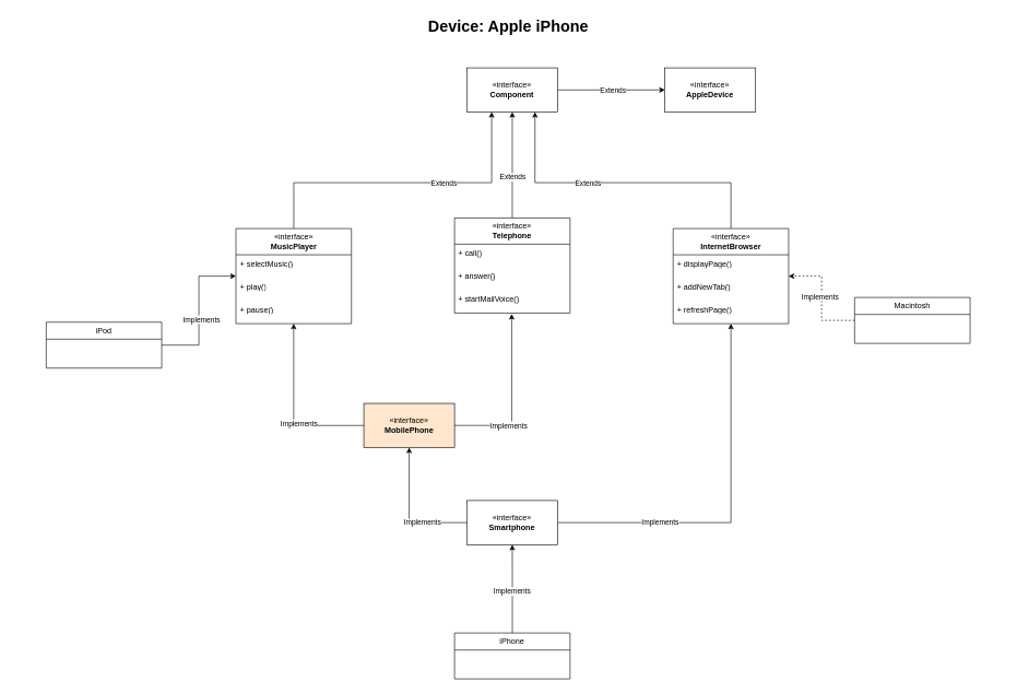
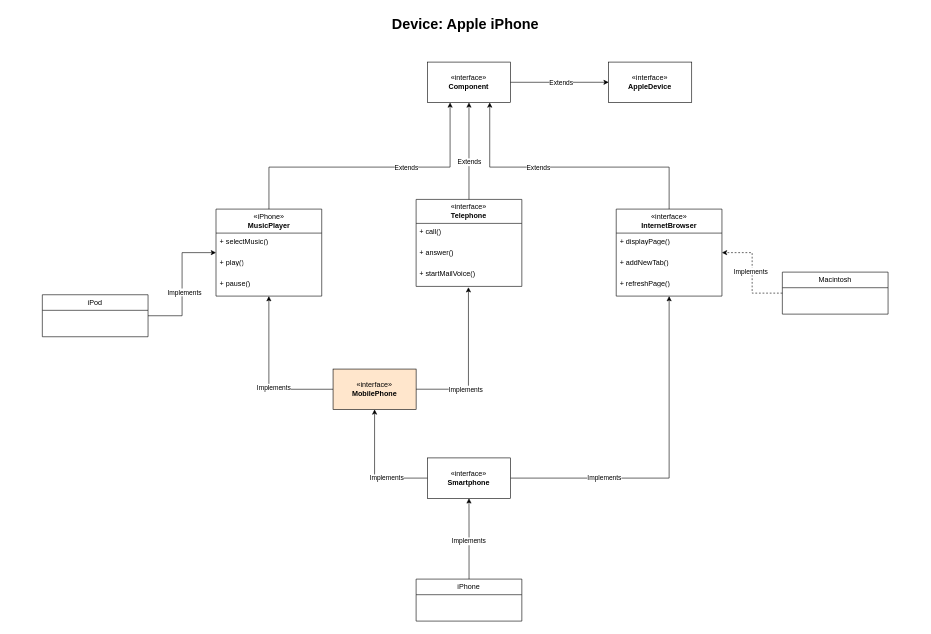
  <mxCell id="0" style=";html=1;" />
  <mxCell id="1" style=";html=1;" parent="0" />
  <mxCell id="2" value="Device: Apple iPhone" style="text;strokeColor=none;fillColor=none;html=1;fontSize=24;fontStyle=1;verticalAlign=middle;align=center;" parent="1" vertex="1"><mxGeometry x="20" y="20" width="1510" height="40" as="geometry" /></mxCell>
  <mxCell id="3" value="" style="group" vertex="1" connectable="0" parent="1"><mxGeometry x="70" y="103" width="1410" height="932" as="geometry" /></mxCell>
- <mxCell id="4" value="«interface»&lt;br style=&quot;border-color: var(--border-color);&quot;&gt;&lt;b style=&quot;border-color: var(--border-color);&quot;&gt;MusicPlayer&lt;/b&gt;" style="swimlane;fontStyle=0;childLayout=stackLayout;horizontal=1;startSize=40;fillColor=none;horizontalStack=0;resizeParent=1;resizeParentMax=0;resizeLast=0;collapsible=1;marginBottom=0;whiteSpace=wrap;html=1;" vertex="1" parent="3"><mxGeometry x="289.554" y="245.121" width="176.25" height="145.052" as="geometry" /></mxCell>
+ <mxCell id="4" value="«iPhone»&lt;br style=&quot;border-color: var(--border-color);&quot;&gt;&lt;b style=&quot;border-color: var(--border-color);&quot;&gt;MusicPlayer&lt;/b&gt;" style="swimlane;fontStyle=0;childLayout=stackLayout;horizontal=1;startSize=40;fillColor=none;horizontalStack=0;resizeParent=1;resizeParentMax=0;resizeLast=0;collapsible=1;marginBottom=0;whiteSpace=wrap;html=1;" vertex="1" parent="3"><mxGeometry x="289.554" y="245.121" width="176.25" height="145.052" as="geometry" /></mxCell>
  <mxCell id="5" value="+ selectMusic()" style="text;strokeColor=none;fillColor=none;align=left;verticalAlign=top;spacingLeft=4;spacingRight=4;overflow=hidden;rotatable=0;points=[[0,0.5],[1,0.5]];portConstraint=eastwest;whiteSpace=wrap;html=1;" vertex="1" parent="4"><mxGeometry y="40" width="176.25" height="35.017" as="geometry" /></mxCell>
  <mxCell id="6" value="+ play()" style="text;strokeColor=none;fillColor=none;align=left;verticalAlign=top;spacingLeft=4;spacingRight=4;overflow=hidden;rotatable=0;points=[[0,0.5],[1,0.5]];portConstraint=eastwest;whiteSpace=wrap;html=1;" vertex="1" parent="4"><mxGeometry y="75.017" width="176.25" height="35.017" as="geometry" /></mxCell>
  <mxCell id="7" value="+ pause()" style="text;strokeColor=none;fillColor=none;align=left;verticalAlign=top;spacingLeft=4;spacingRight=4;overflow=hidden;rotatable=0;points=[[0,0.5],[1,0.5]];portConstraint=eastwest;whiteSpace=wrap;html=1;" vertex="1" parent="4"><mxGeometry y="110.035" width="176.25" height="35.017" as="geometry" /></mxCell>
  <mxCell id="8" value="«interface»&lt;br style=&quot;border-color: var(--border-color);&quot;&gt;&lt;b style=&quot;border-color: var(--border-color);&quot;&gt;Component&lt;/b&gt;" style="html=1;whiteSpace=wrap;" vertex="1" parent="3"><mxGeometry x="642.054" width="138.482" height="67.341" as="geometry" /></mxCell>
  <mxCell id="9" style="edgeStyle=orthogonalEdgeStyle;rounded=0;orthogonalLoop=1;jettySize=auto;html=1;" edge="1" parent="3" source="4" target="8"><mxGeometry relative="1" as="geometry"><Array as="points"><mxPoint x="377.679" y="175.087" /><mxPoint x="679.821" y="175.087" /></Array></mxGeometry></mxCell>
  <mxCell id="10" value="Extends" style="edgeLabel;html=1;align=center;verticalAlign=middle;resizable=0;points=[];" vertex="1" connectable="0" parent="9"><mxGeometry x="0.244" y="2" relative="1" as="geometry"><mxPoint x="1" y="2" as="offset" /></mxGeometry></mxCell>
  <mxCell id="11" style="edgeStyle=orthogonalEdgeStyle;rounded=0;orthogonalLoop=1;jettySize=auto;html=1;" edge="1" parent="3" source="13" target="8"><mxGeometry relative="1" as="geometry"><Array as="points"><mxPoint x="711.295" y="363.642" /><mxPoint x="711.295" y="363.642" /></Array></mxGeometry></mxCell>
  <mxCell id="12" value="Extends" style="edgeLabel;html=1;align=center;verticalAlign=middle;resizable=0;points=[];" vertex="1" connectable="0" parent="11"><mxGeometry x="-0.236" relative="1" as="geometry"><mxPoint as="offset" /></mxGeometry></mxCell>
  <mxCell id="13" value="«interface»&lt;br style=&quot;border-color: var(--border-color);&quot;&gt;&lt;b style=&quot;border-color: var(--border-color);&quot;&gt;Telephone&lt;/b&gt;" style="swimlane;fontStyle=0;childLayout=stackLayout;horizontal=1;startSize=40;fillColor=none;horizontalStack=0;resizeParent=1;resizeParentMax=0;resizeLast=0;collapsible=1;marginBottom=0;whiteSpace=wrap;html=1;" vertex="1" parent="3"><mxGeometry x="623.17" y="228.96" width="176.25" height="145.052" as="geometry" /></mxCell>
  <mxCell id="14" value="+&amp;nbsp;call()" style="text;strokeColor=none;fillColor=none;align=left;verticalAlign=top;spacingLeft=4;spacingRight=4;overflow=hidden;rotatable=0;points=[[0,0.5],[1,0.5]];portConstraint=eastwest;whiteSpace=wrap;html=1;" vertex="1" parent="13"><mxGeometry y="40" width="176.25" height="35.017" as="geometry" /></mxCell>
  <mxCell id="15" value="+ answer()" style="text;strokeColor=none;fillColor=none;align=left;verticalAlign=top;spacingLeft=4;spacingRight=4;overflow=hidden;rotatable=0;points=[[0,0.5],[1,0.5]];portConstraint=eastwest;whiteSpace=wrap;html=1;" vertex="1" parent="13"><mxGeometry y="75.017" width="176.25" height="35.017" as="geometry" /></mxCell>
  <mxCell id="16" value="+ startMailVoice()" style="text;strokeColor=none;fillColor=none;align=left;verticalAlign=top;spacingLeft=4;spacingRight=4;overflow=hidden;rotatable=0;points=[[0,0.5],[1,0.5]];portConstraint=eastwest;whiteSpace=wrap;html=1;" vertex="1" parent="13"><mxGeometry y="110.035" width="176.25" height="35.017" as="geometry" /></mxCell>
  <mxCell id="17" style="edgeStyle=orthogonalEdgeStyle;rounded=0;orthogonalLoop=1;jettySize=auto;html=1;entryX=0.75;entryY=1;entryDx=0;entryDy=0;" edge="1" parent="3" source="19" target="8"><mxGeometry relative="1" as="geometry"><mxPoint x="742.768" y="-94.277" as="targetPoint" /><Array as="points"><mxPoint x="1044.911" y="175.087" /><mxPoint x="746.545" y="175.087" /></Array></mxGeometry></mxCell>
  <mxCell id="18" value="Extends" style="edgeLabel;html=1;align=center;verticalAlign=middle;resizable=0;points=[];" vertex="1" connectable="0" parent="17"><mxGeometry x="0.194" relative="1" as="geometry"><mxPoint x="-4" as="offset" /></mxGeometry></mxCell>
  <mxCell id="19" value="«interface»&lt;br style=&quot;border-color: var(--border-color);&quot;&gt;&lt;b style=&quot;border-color: var(--border-color);&quot;&gt;InternetBrowser&lt;/b&gt;" style="swimlane;fontStyle=0;childLayout=stackLayout;horizontal=1;startSize=40;fillColor=none;horizontalStack=0;resizeParent=1;resizeParentMax=0;resizeLast=0;collapsible=1;marginBottom=0;whiteSpace=wrap;html=1;" vertex="1" parent="3"><mxGeometry x="956.786" y="245.121" width="176.25" height="145.052" as="geometry" /></mxCell>
  <mxCell id="20" value="+&amp;nbsp;displayPage()" style="text;strokeColor=none;fillColor=none;align=left;verticalAlign=top;spacingLeft=4;spacingRight=4;overflow=hidden;rotatable=0;points=[[0,0.5],[1,0.5]];portConstraint=eastwest;whiteSpace=wrap;html=1;" vertex="1" parent="19"><mxGeometry y="40" width="176.25" height="35.017" as="geometry" /></mxCell>
  <mxCell id="21" value="+ addNewTab()" style="text;strokeColor=none;fillColor=none;align=left;verticalAlign=top;spacingLeft=4;spacingRight=4;overflow=hidden;rotatable=0;points=[[0,0.5],[1,0.5]];portConstraint=eastwest;whiteSpace=wrap;html=1;" vertex="1" parent="19"><mxGeometry y="75.017" width="176.25" height="35.017" as="geometry" /></mxCell>
  <mxCell id="22" value="+ refreshPage()" style="text;strokeColor=none;fillColor=none;align=left;verticalAlign=top;spacingLeft=4;spacingRight=4;overflow=hidden;rotatable=0;points=[[0,0.5],[1,0.5]];portConstraint=eastwest;whiteSpace=wrap;html=1;" vertex="1" parent="19"><mxGeometry y="110.035" width="176.25" height="35.017" as="geometry" /></mxCell>
  <mxCell id="23" value="iPhone" style="swimlane;fontStyle=0;childLayout=stackLayout;horizontal=1;startSize=26;fillColor=none;horizontalStack=0;resizeParent=1;resizeParentMax=0;resizeLast=0;collapsible=1;marginBottom=0;whiteSpace=wrap;html=1;" vertex="1" parent="3"><mxGeometry x="623.17" y="861.965" width="176.25" height="70.035" as="geometry" /></mxCell>
  <mxCell id="24" style="edgeStyle=orthogonalEdgeStyle;rounded=0;orthogonalLoop=1;jettySize=auto;html=1;dashed=1;" edge="1" parent="3" source="26" target="19"><mxGeometry relative="1" as="geometry" /></mxCell>
  <mxCell id="25" value="Implements" style="edgeLabel;html=1;align=center;verticalAlign=middle;resizable=0;points=[];" vertex="1" connectable="0" parent="24"><mxGeometry x="0.036" y="3" relative="1" as="geometry"><mxPoint as="offset" /></mxGeometry></mxCell>
  <mxCell id="26" value="Macintosh" style="swimlane;fontStyle=0;childLayout=stackLayout;horizontal=1;startSize=26;fillColor=none;horizontalStack=0;resizeParent=1;resizeParentMax=0;resizeLast=0;collapsible=1;marginBottom=0;whiteSpace=wrap;html=1;" vertex="1" parent="3"><mxGeometry x="1233.75" y="350.173" width="176.25" height="70.035" as="geometry" /></mxCell>
  <mxCell id="27" style="edgeStyle=orthogonalEdgeStyle;rounded=0;orthogonalLoop=1;jettySize=auto;html=1;" edge="1" parent="3" source="29" target="4"><mxGeometry relative="1" as="geometry" /></mxCell>
  <mxCell id="28" value="Implements" style="edgeLabel;html=1;align=center;verticalAlign=middle;resizable=0;points=[];" vertex="1" connectable="0" parent="27"><mxGeometry x="-0.118" y="-3" relative="1" as="geometry"><mxPoint as="offset" /></mxGeometry></mxCell>
  <mxCell id="29" value="iPod" style="swimlane;fontStyle=0;childLayout=stackLayout;horizontal=1;startSize=26;fillColor=none;horizontalStack=0;resizeParent=1;resizeParentMax=0;resizeLast=0;collapsible=1;marginBottom=0;whiteSpace=wrap;html=1;" vertex="1" parent="3"><mxGeometry y="387.884" width="176.25" height="70.035" as="geometry"><mxRectangle x="200" y="870" width="60" height="30" as="alternateBounds" /></mxGeometry></mxCell>
  <mxCell id="30" style="edgeStyle=orthogonalEdgeStyle;rounded=0;orthogonalLoop=1;jettySize=auto;html=1;exitX=0;exitY=0.5;exitDx=0;exitDy=0;entryX=0.5;entryY=1;entryDx=0;entryDy=0;" edge="1" parent="3" source="39" target="4"><mxGeometry relative="1" as="geometry"><mxPoint x="377.679" y="404.046" as="targetPoint" /></mxGeometry></mxCell>
  <mxCell id="31" value="Implements" style="edgeLabel;html=1;align=center;verticalAlign=middle;resizable=0;points=[];" vertex="1" connectable="0" parent="30"><mxGeometry x="-0.34" y="-3" relative="1" as="geometry"><mxPoint x="-12" as="offset" /></mxGeometry></mxCell>
  <mxCell id="32" style="edgeStyle=orthogonalEdgeStyle;rounded=0;orthogonalLoop=1;jettySize=auto;html=1;" edge="1" parent="3" source="34" target="19"><mxGeometry relative="1" as="geometry" /></mxCell>
  <mxCell id="33" value="Implements" style="edgeLabel;html=1;align=center;verticalAlign=middle;resizable=0;points=[];" vertex="1" connectable="0" parent="32"><mxGeometry x="-0.314" y="3" relative="1" as="geometry"><mxPoint x="-39" y="3" as="offset" /></mxGeometry></mxCell>
  <mxCell id="34" value="«interface»&lt;br style=&quot;border-color: var(--border-color);&quot;&gt;&lt;b style=&quot;border-color: var(--border-color);&quot;&gt;Smartphone&lt;/b&gt;" style="html=1;whiteSpace=wrap;" vertex="1" parent="3"><mxGeometry x="642.054" y="659.942" width="138.482" height="67.341" as="geometry" /></mxCell>
  <mxCell id="35" style="edgeStyle=orthogonalEdgeStyle;rounded=0;orthogonalLoop=1;jettySize=auto;html=1;entryX=0.5;entryY=1;entryDx=0;entryDy=0;" edge="1" parent="3" source="23" target="34"><mxGeometry relative="1" as="geometry" /></mxCell>
  <mxCell id="36" value="Implements" style="edgeLabel;html=1;align=center;verticalAlign=middle;resizable=0;points=[];" vertex="1" connectable="0" parent="35"><mxGeometry x="-0.067" y="1" relative="1" as="geometry"><mxPoint as="offset" /></mxGeometry></mxCell>
  <mxCell id="37" style="edgeStyle=orthogonalEdgeStyle;rounded=0;orthogonalLoop=1;jettySize=auto;html=1;entryX=0.495;entryY=1.038;entryDx=0;entryDy=0;entryPerimeter=0;" edge="1" parent="3" source="39" target="16"><mxGeometry relative="1" as="geometry"><Array as="points"><mxPoint x="710.036" y="545.462" /></Array></mxGeometry></mxCell>
  <mxCell id="38" value="Implements" style="edgeLabel;html=1;align=center;verticalAlign=middle;resizable=0;points=[];" vertex="1" connectable="0" parent="37"><mxGeometry x="-0.329" y="-1" relative="1" as="geometry"><mxPoint x="-4" y="-1" as="offset" /></mxGeometry></mxCell>
  <mxCell id="39" value="«interface»&lt;br style=&quot;border-color: var(--border-color);&quot;&gt;&lt;b style=&quot;border-color: var(--border-color);&quot;&gt;MobilePhone&lt;/b&gt;" style="html=1;whiteSpace=wrap;fillColor=#ffe6cc;" vertex="1" parent="3"><mxGeometry x="484.688" y="511.792" width="138.482" height="67.341" as="geometry" /></mxCell>
  <mxCell id="40" style="edgeStyle=orthogonalEdgeStyle;rounded=0;orthogonalLoop=1;jettySize=auto;html=1;entryX=0.5;entryY=1;entryDx=0;entryDy=0;" edge="1" parent="3" source="34" target="39"><mxGeometry relative="1" as="geometry" /></mxCell>
  <mxCell id="41" value="Implements" style="edgeLabel;html=1;align=center;verticalAlign=middle;resizable=0;points=[];" vertex="1" connectable="0" parent="40"><mxGeometry x="-0.168" y="-1" relative="1" as="geometry"><mxPoint x="15" y="1" as="offset" /></mxGeometry></mxCell>
  <mxCell id="42" value="«interface»&lt;br style=&quot;border-color: var(--border-color);&quot;&gt;&lt;b style=&quot;border-color: var(--border-color);&quot;&gt;AppleDevice&lt;/b&gt;" style="html=1;whiteSpace=wrap;" vertex="1" parent="3"><mxGeometry x="944.196" width="138.482" height="67.341" as="geometry" /></mxCell>
  <mxCell id="43" style="edgeStyle=orthogonalEdgeStyle;rounded=0;orthogonalLoop=1;jettySize=auto;html=1;entryX=0;entryY=0.5;entryDx=0;entryDy=0;" edge="1" parent="3" source="8" target="42"><mxGeometry relative="1" as="geometry" /></mxCell>
  <mxCell id="44" value="Extends" style="edgeLabel;html=1;align=center;verticalAlign=middle;resizable=0;points=[];" vertex="1" connectable="0" parent="43"><mxGeometry x="-0.143" y="2" relative="1" as="geometry"><mxPoint x="14" y="2" as="offset" /></mxGeometry></mxCell>
